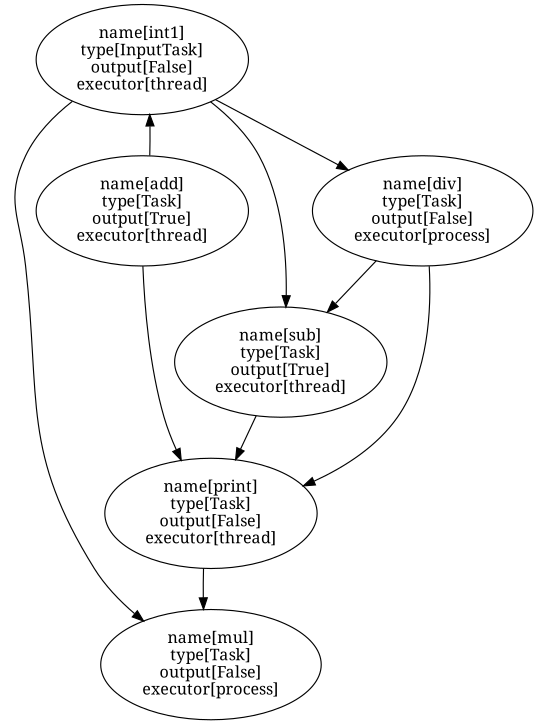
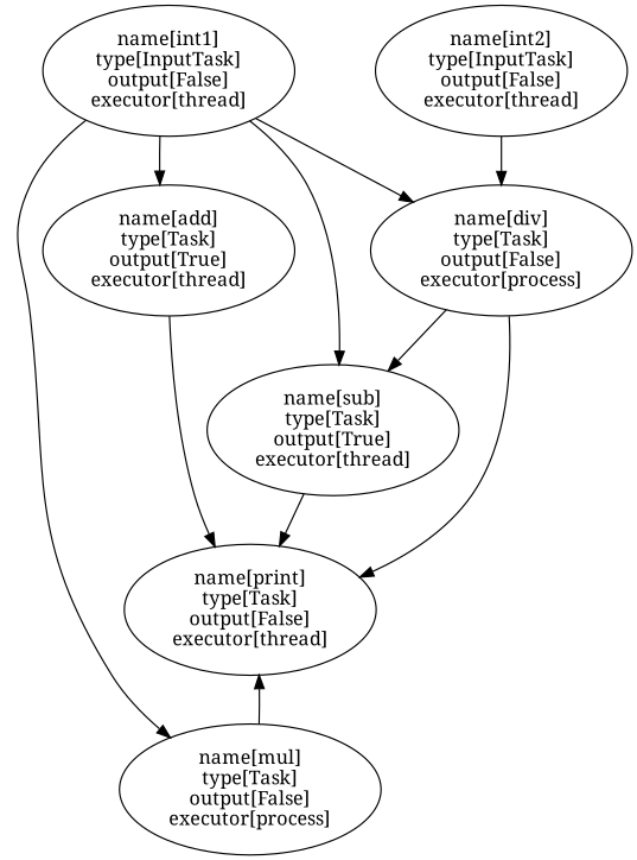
  digraph {
    fontname="Noto Serif"
    node [fontname="Noto Serif"]
    edge [fontname="Noto Serif"]
    "name[int1]\ntype[InputTask]\noutput[False]\nexecutor[thread]"
    "name[add]\ntype[Task]\noutput[True]\nexecutor[thread]"
    "name[sub]\ntype[Task]\noutput[True]\nexecutor[thread]"
    "name[mul]\ntype[Task]\noutput[False]\nexecutor[process]"
    "name[div]\ntype[Task]\noutput[False]\nexecutor[process]"
    "name[print]\ntype[Task]\noutput[False]\nexecutor[thread]"
-   "name[add]\ntype[Task]\noutput[True]\nexecutor[thread]" -> "name[int1]\ntype[InputTask]\noutput[False]\nexecutor[thread]"
+   "name[int2]\ntype[InputTask]\noutput[False]\nexecutor[thread]"
+   "name[int1]\ntype[InputTask]\noutput[False]\nexecutor[thread]" -> "name[add]\ntype[Task]\noutput[True]\nexecutor[thread]"
    "name[int1]\ntype[InputTask]\noutput[False]\nexecutor[thread]" -> "name[sub]\ntype[Task]\noutput[True]\nexecutor[thread]"
    "name[int1]\ntype[InputTask]\noutput[False]\nexecutor[thread]" -> "name[mul]\ntype[Task]\noutput[False]\nexecutor[process]"
    "name[int1]\ntype[InputTask]\noutput[False]\nexecutor[thread]" -> "name[div]\ntype[Task]\noutput[False]\nexecutor[process]"
    "name[add]\ntype[Task]\noutput[True]\nexecutor[thread]" -> "name[print]\ntype[Task]\noutput[False]\nexecutor[thread]"
    "name[sub]\ntype[Task]\noutput[True]\nexecutor[thread]" -> "name[print]\ntype[Task]\noutput[False]\nexecutor[thread]"
-   "name[print]\ntype[Task]\noutput[False]\nexecutor[thread]" -> "name[mul]\ntype[Task]\noutput[False]\nexecutor[process]"
+   "name[mul]\ntype[Task]\noutput[False]\nexecutor[process]" -> "name[print]\ntype[Task]\noutput[False]\nexecutor[thread]"
    "name[div]\ntype[Task]\noutput[False]\nexecutor[process]" -> "name[sub]\ntype[Task]\noutput[True]\nexecutor[thread]"
    "name[div]\ntype[Task]\noutput[False]\nexecutor[process]" -> "name[print]\ntype[Task]\noutput[False]\nexecutor[thread]"
+   "name[int2]\ntype[InputTask]\noutput[False]\nexecutor[thread]" -> "name[div]\ntype[Task]\noutput[False]\nexecutor[process]"
  }
